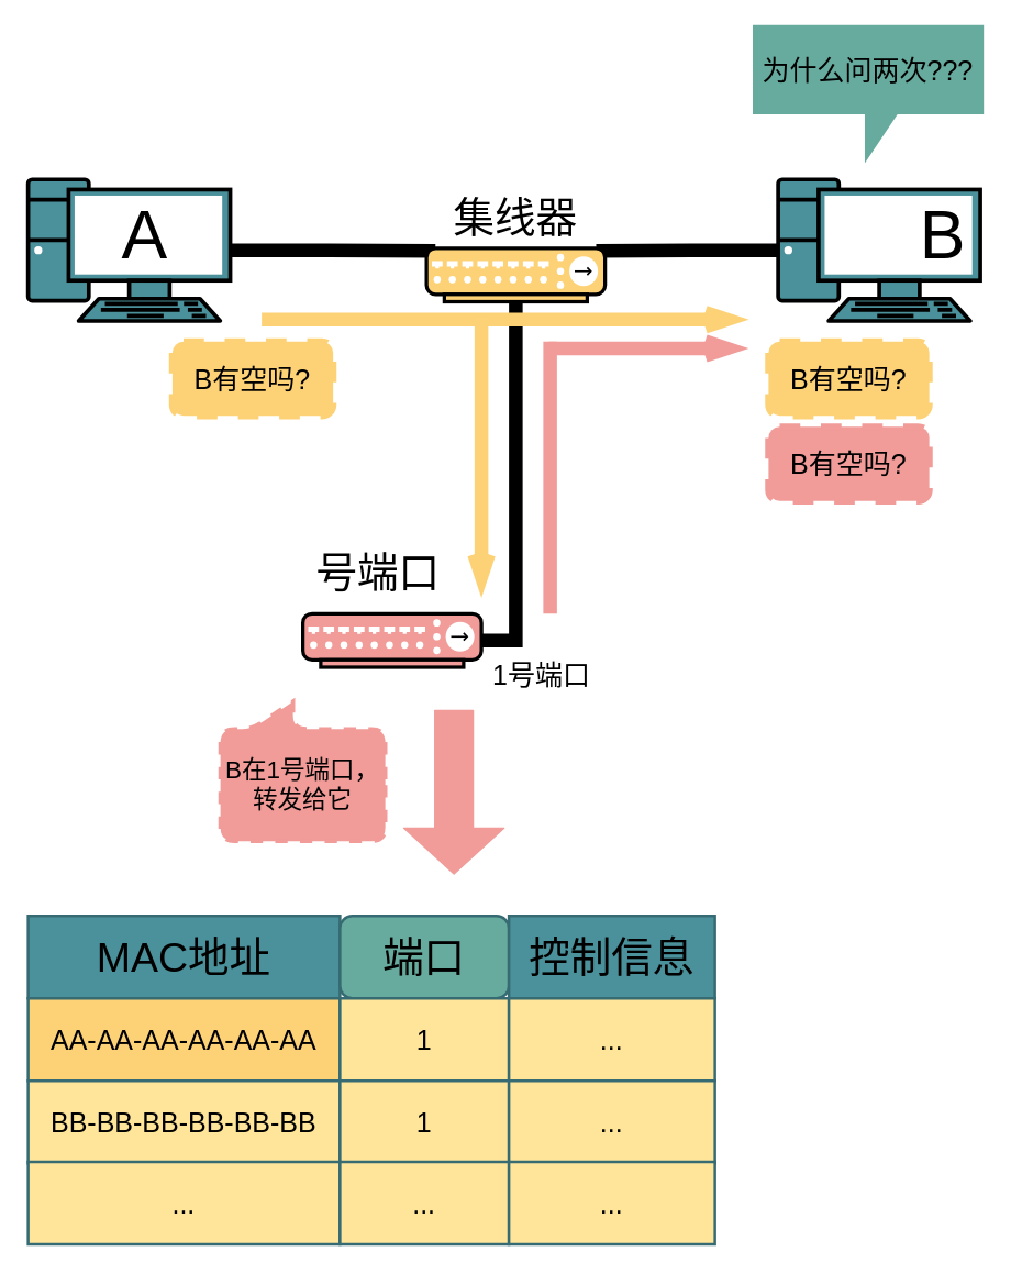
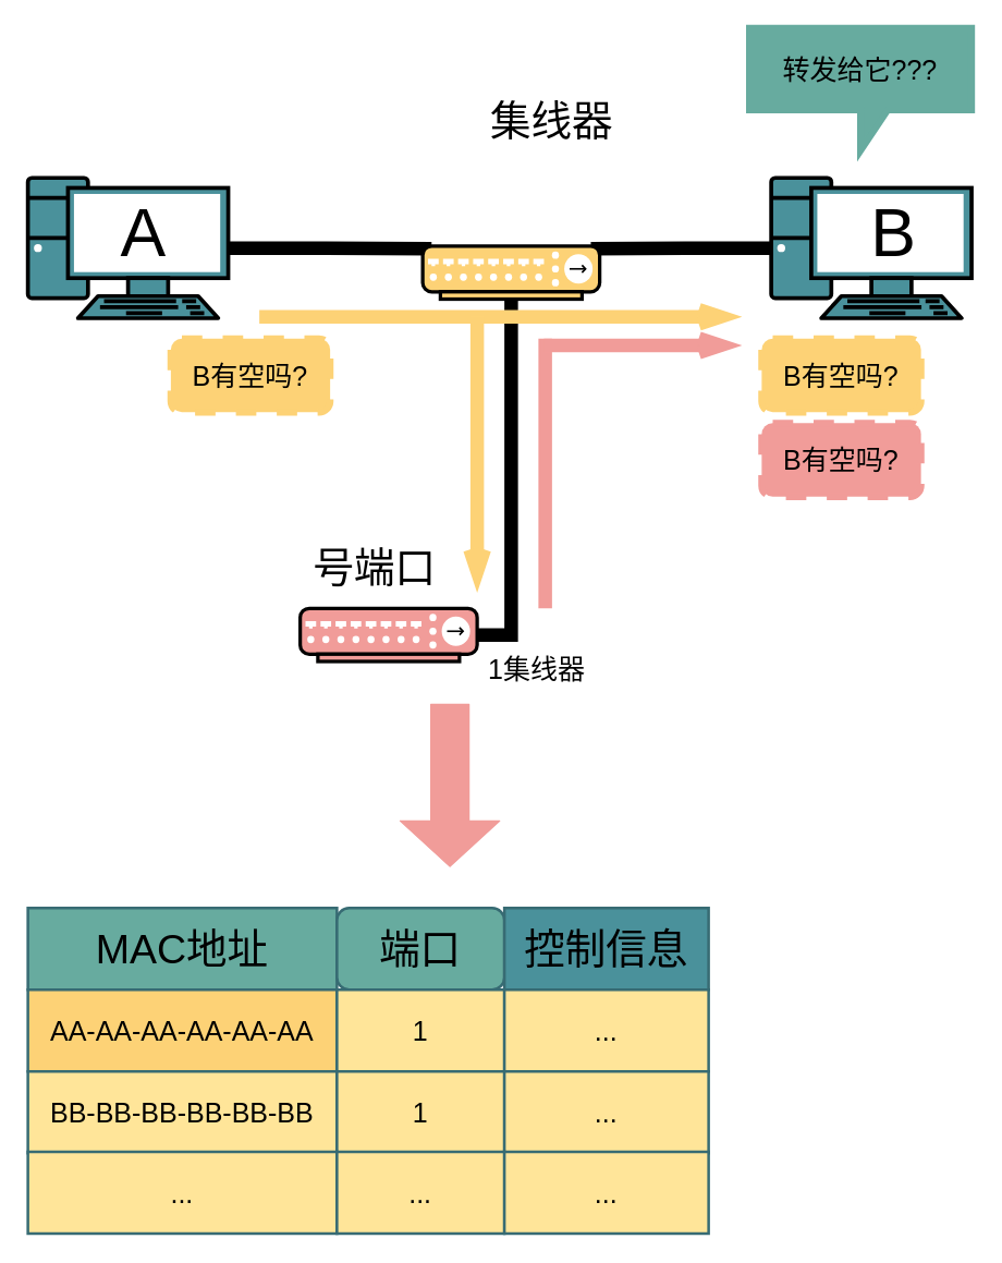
  <mxCell id="0" />
  <mxCell id="1" parent="0" />
  <mxCell id="2" style="edgeStyle=orthogonalEdgeStyle;rounded=0;orthogonalLoop=1;jettySize=auto;html=1;exitX=1;exitY=0.5;exitDx=0;exitDy=0;exitPerimeter=0;strokeWidth=10;endArrow=none;endFill=0;entryX=0.05;entryY=0.05;entryDx=0;entryDy=0;entryPerimeter=0;" parent="1" source="3" target="9" edge="1"><mxGeometry relative="1" as="geometry"><mxPoint x="340" y="170" as="targetPoint" /></mxGeometry></mxCell>
  <mxCell id="3" value="" style="fontColor=#0066CC;verticalAlign=top;verticalLabelPosition=bottom;labelPosition=center;align=center;html=1;outlineConnect=0;gradientColor=none;gradientDirection=north;strokeWidth=2;shape=mxgraph.networks.pc;fillColor=#4A919B;" parent="1" vertex="1"><mxGeometry x="20" y="130" width="147.15" height="103" as="geometry" /></mxCell>
  <mxCell id="4" style="edgeStyle=orthogonalEdgeStyle;rounded=0;orthogonalLoop=1;jettySize=auto;html=1;exitX=0;exitY=0.5;exitDx=0;exitDy=0;exitPerimeter=0;entryX=0.95;entryY=0.05;entryDx=0;entryDy=0;entryPerimeter=0;strokeWidth=10;endArrow=none;endFill=0;" parent="1" source="5" target="9" edge="1"><mxGeometry relative="1" as="geometry" /></mxCell>
  <mxCell id="5" value="" style="fontColor=#0066CC;verticalAlign=top;verticalLabelPosition=bottom;labelPosition=center;align=center;html=1;outlineConnect=0;gradientColor=none;gradientDirection=north;strokeWidth=2;shape=mxgraph.networks.pc;fillColor=#4A919B;" parent="1" vertex="1"><mxGeometry x="566" y="130" width="147.15" height="103" as="geometry" /></mxCell>
  <mxCell id="6" value="&lt;font style=&quot;font-size: 50px&quot;&gt;A&lt;/font&gt;" style="text;html=1;strokeColor=none;fillColor=none;align=center;verticalAlign=middle;whiteSpace=wrap;rounded=0;" parent="1" vertex="1"><mxGeometry x="85" y="160" width="40" height="20" as="geometry" /></mxCell>
- <mxCell id="7" value="&lt;font style=&quot;font-size: 50px&quot;&gt;B&lt;/font&gt;" style="text;html=1;strokeColor=none;fillColor=none;align=center;verticalAlign=middle;whiteSpace=wrap;rounded=0;" parent="1" vertex="1"><mxGeometry x="666" y="160" width="40" height="20" as="geometry" /></mxCell>
+ <mxCell id="7" value="&lt;font style=&quot;font-size: 50px&quot;&gt;B&lt;/font&gt;" style="text;html=1;strokeColor=none;fillColor=none;align=center;verticalAlign=middle;whiteSpace=wrap;rounded=0;" parent="1" vertex="1"><mxGeometry x="636" y="160" width="40" height="20" as="geometry" /></mxCell>
  <mxCell id="8" style="edgeStyle=orthogonalEdgeStyle;rounded=0;orthogonalLoop=1;jettySize=auto;html=1;exitX=0.5;exitY=1;exitDx=0;exitDy=0;exitPerimeter=0;entryX=1;entryY=0.5;entryDx=0;entryDy=0;entryPerimeter=0;fillColor=#FDD276;strokeWidth=10;endArrow=none;endFill=0;" edge="1" parent="1" source="9" target="25"><mxGeometry relative="1" as="geometry" /></mxCell>
  <mxCell id="9" value="" style="fontColor=#0066CC;verticalAlign=top;verticalLabelPosition=bottom;labelPosition=center;align=center;html=1;outlineConnect=0;gradientColor=none;gradientDirection=north;strokeWidth=2;shape=mxgraph.networks.hub;fillColor=#FDD276;" parent="1" vertex="1"><mxGeometry x="310" y="180" width="130" height="39" as="geometry" /></mxCell>
- <mxCell id="10" value="&lt;span style=&quot;font-size: 30px&quot;&gt;集线器&lt;/span&gt;" style="text;html=1;strokeColor=none;fillColor=none;align=center;verticalAlign=middle;whiteSpace=wrap;rounded=0;" parent="1" vertex="1"><mxGeometry x="325" y="142" width="100" height="31" as="geometry" /></mxCell>
- <mxCell id="11" value="&lt;span style=&quot;font-size: 18px&quot;&gt;B在1号端口，转发给它&lt;/span&gt;" style="shape=callout;whiteSpace=wrap;html=1;perimeter=calloutPerimeter;dashed=1;rounded=1;strokeWidth=3;direction=west;size=20;position=0.56;base=30;position2=0.56;fillColor=#F19C99;strokeColor=#F19C99;" parent="1" vertex="1"><mxGeometry x="160" y="510" width="120" height="101.5" as="geometry" /></mxCell>
- <mxCell id="12" value="MAC地址" style="rounded=0;whiteSpace=wrap;html=1;strokeColor=#376B73;strokeWidth=2;fontSize=30;fillColor=#4a919b;" parent="1" vertex="1"><mxGeometry x="20" y="666" width="227" height="60" as="geometry" /></mxCell>
+ <mxCell id="10" value="&lt;span style=&quot;font-size: 30px&quot;&gt;集线器&lt;/span&gt;" style="text;html=1;strokeColor=none;fillColor=none;align=center;verticalAlign=middle;whiteSpace=wrap;rounded=0;" parent="1" vertex="1"><mxGeometry x="355" y="72" width="100" height="31" as="geometry" /></mxCell>
+ <mxCell id="12" value="MAC地址" style="rounded=0;whiteSpace=wrap;html=1;strokeColor=#376B73;strokeWidth=2;fontSize=30;fillColor=#67AB9F;" parent="1" vertex="1"><mxGeometry x="20" y="666" width="227" height="60" as="geometry" /></mxCell>
  <mxCell id="13" value="端口" style="whiteSpace=wrap;html=1;strokeColor=#376B73;strokeWidth=2;fontSize=30;fillColor=#67AB9F;rounded=1;" parent="1" vertex="1"><mxGeometry x="247" y="666" width="123" height="60" as="geometry" /></mxCell>
  <mxCell id="14" value="控制信息" style="rounded=0;whiteSpace=wrap;html=1;strokeColor=#376B73;strokeWidth=2;fontSize=30;fillColor=#4a919b;" parent="1" vertex="1"><mxGeometry x="370" y="666" width="150" height="60" as="geometry" /></mxCell>
  <mxCell id="15" value="AA-AA-AA-AA-AA-AA" style="rounded=0;whiteSpace=wrap;html=1;strokeColor=#376B73;strokeWidth=2;fontSize=20;fillColor=#fdd276;" parent="1" vertex="1"><mxGeometry x="20" y="726" width="227" height="60" as="geometry" /></mxCell>
  <mxCell id="16" value="1" style="rounded=0;whiteSpace=wrap;html=1;strokeColor=#376B73;strokeWidth=2;fontSize=20;fillColor=#FFE599;" parent="1" vertex="1"><mxGeometry x="247" y="726" width="123" height="60" as="geometry" /></mxCell>
  <mxCell id="17" value="..." style="rounded=0;whiteSpace=wrap;html=1;strokeColor=#376B73;strokeWidth=2;fontSize=20;fillColor=#FFE599;" parent="1" vertex="1"><mxGeometry x="370" y="726" width="150" height="60" as="geometry" /></mxCell>
  <mxCell id="18" value="BB-BB-BB-BB-BB-BB" style="rounded=0;whiteSpace=wrap;html=1;strokeColor=#376B73;strokeWidth=2;fontSize=20;fillColor=#FFE599;" parent="1" vertex="1"><mxGeometry x="20" y="786" width="227" height="60" as="geometry" /></mxCell>
  <mxCell id="19" value="1" style="rounded=0;whiteSpace=wrap;html=1;strokeColor=#376B73;strokeWidth=2;fontSize=20;fillColor=#FFE599;" parent="1" vertex="1"><mxGeometry x="247" y="786" width="123" height="60" as="geometry" /></mxCell>
  <mxCell id="20" value="..." style="rounded=0;whiteSpace=wrap;html=1;strokeColor=#376B73;strokeWidth=2;fontSize=20;fillColor=#FFE599;" parent="1" vertex="1"><mxGeometry x="370" y="786" width="150" height="60" as="geometry" /></mxCell>
  <mxCell id="21" value="..." style="rounded=0;whiteSpace=wrap;html=1;strokeColor=#376B73;strokeWidth=2;fontSize=20;fillColor=#FFE599;" parent="1" vertex="1"><mxGeometry x="20" y="845" width="227" height="60" as="geometry" /></mxCell>
  <mxCell id="22" value="..." style="rounded=0;whiteSpace=wrap;html=1;strokeColor=#376B73;strokeWidth=2;fontSize=20;fillColor=#FFE599;" parent="1" vertex="1"><mxGeometry x="247" y="845" width="123" height="60" as="geometry" /></mxCell>
  <mxCell id="23" value="..." style="rounded=0;whiteSpace=wrap;html=1;strokeColor=#376B73;strokeWidth=2;fontSize=20;fillColor=#FFE599;" parent="1" vertex="1"><mxGeometry x="370" y="845" width="150" height="60" as="geometry" /></mxCell>
  <mxCell id="24" value="" style="shape=flexArrow;endArrow=classic;html=1;fontSize=20;endWidth=44;endSize=10.83;width=28;strokeColor=#F19C99;fillColor=#F19C99;" parent="1" edge="1"><mxGeometry width="50" height="50" relative="1" as="geometry"><mxPoint x="330" y="516" as="sourcePoint" /><mxPoint x="330" y="636" as="targetPoint" /></mxGeometry></mxCell>
  <mxCell id="25" value="" style="fontColor=#0066CC;verticalAlign=top;verticalLabelPosition=bottom;labelPosition=center;align=center;html=1;outlineConnect=0;gradientColor=none;gradientDirection=north;strokeWidth=2;shape=mxgraph.networks.hub;fillColor=#F19C99;" vertex="1" parent="1"><mxGeometry x="220" y="446" width="130" height="39" as="geometry" /></mxCell>
  <mxCell id="26" value="&lt;span style=&quot;font-size: 30px&quot;&gt;号端口&lt;/span&gt;" style="text;html=1;strokeColor=none;fillColor=none;align=center;verticalAlign=middle;whiteSpace=wrap;rounded=0;" vertex="1" parent="1"><mxGeometry x="225" y="400" width="100" height="31" as="geometry" /></mxCell>
  <mxCell id="27" value="" style="endArrow=openThin;html=1;strokeWidth=10;fillColor=#FDD276;strokeColor=#FDD276;endFill=0;" edge="1" parent="1"><mxGeometry width="50" height="50" relative="1" as="geometry"><mxPoint x="190" y="232" as="sourcePoint" /><mxPoint x="540" y="232" as="targetPoint" /></mxGeometry></mxCell>
  <mxCell id="28" value="" style="endArrow=openThin;html=1;strokeWidth=10;fillColor=#FDD276;strokeColor=#FDD276;endFill=0;" edge="1" parent="1"><mxGeometry width="50" height="50" relative="1" as="geometry"><mxPoint x="350" y="232" as="sourcePoint" /><mxPoint x="350" y="430" as="targetPoint" /></mxGeometry></mxCell>
  <mxCell id="29" value="" style="endArrow=none;html=1;strokeWidth=10;fillColor=#FDD276;endFill=0;startArrow=none;startFill=0;strokeColor=#F19C99;" edge="1" parent="1"><mxGeometry width="50" height="50" relative="1" as="geometry"><mxPoint x="400" y="248" as="sourcePoint" /><mxPoint x="400" y="446" as="targetPoint" /></mxGeometry></mxCell>
  <mxCell id="30" value="" style="endArrow=none;html=1;strokeWidth=10;fillColor=#FDD276;endFill=0;startArrow=openThin;startFill=0;strokeColor=#F19C99;" edge="1" parent="1"><mxGeometry width="50" height="50" relative="1" as="geometry"><mxPoint x="540" y="253" as="sourcePoint" /><mxPoint x="399" y="253" as="targetPoint" /></mxGeometry></mxCell>
  <mxCell id="31" value="&lt;font style=&quot;font-size: 20px&quot;&gt;B有空吗?&lt;/font&gt;" style="rounded=1;whiteSpace=wrap;html=1;fillColor=#FDD276;dashed=1;strokeWidth=5;strokeColor=#FDD276;" vertex="1" parent="1"><mxGeometry x="559" y="248" width="117" height="54" as="geometry" /></mxCell>
  <mxCell id="32" value="&lt;font style=&quot;font-size: 20px&quot;&gt;B有空吗?&lt;/font&gt;" style="rounded=1;whiteSpace=wrap;html=1;fillColor=#FDD276;dashed=1;strokeWidth=5;strokeColor=#FDD276;" vertex="1" parent="1"><mxGeometry x="125" y="248" width="117" height="54" as="geometry" /></mxCell>
  <mxCell id="33" value="&lt;font style=&quot;font-size: 20px&quot;&gt;B有空吗?&lt;/font&gt;" style="rounded=1;whiteSpace=wrap;html=1;dashed=1;strokeWidth=5;strokeColor=#F19C99;fillColor=#F19C99;" vertex="1" parent="1"><mxGeometry x="559" y="310" width="117" height="54" as="geometry" /></mxCell>
- <mxCell id="34" value="&lt;font style=&quot;font-size: 20px&quot;&gt;为什么问两次???&lt;/font&gt;" style="shape=callout;whiteSpace=wrap;html=1;perimeter=calloutPerimeter;strokeWidth=5;fillColor=#67AB9F;strokeColor=#67AB9F;" vertex="1" parent="1"><mxGeometry x="550" y="20" width="163.15" height="90" as="geometry" /></mxCell>
- <mxCell id="35" value="&lt;font style=&quot;font-size: 20px&quot;&gt;1号端口&lt;/font&gt;" style="text;html=1;strokeColor=none;fillColor=none;align=center;verticalAlign=middle;whiteSpace=wrap;rounded=0;" vertex="1" parent="1"><mxGeometry x="348" y="480" width="92" height="20" as="geometry" /></mxCell>
+ <mxCell id="34" value="&lt;font style=&quot;font-size: 20px&quot;&gt;转发给它???&lt;/font&gt;" style="shape=callout;whiteSpace=wrap;html=1;perimeter=calloutPerimeter;strokeWidth=5;fillColor=#67AB9F;strokeColor=#67AB9F;" vertex="1" parent="1"><mxGeometry x="550" y="20" width="163.15" height="90" as="geometry" /></mxCell>
+ <mxCell id="35" value="&lt;font style=&quot;font-size: 20px&quot;&gt;1集线器&lt;/font&gt;" style="text;html=1;strokeColor=none;fillColor=none;align=center;verticalAlign=middle;whiteSpace=wrap;rounded=0;" vertex="1" parent="1"><mxGeometry x="348" y="480" width="92" height="20" as="geometry" /></mxCell>
